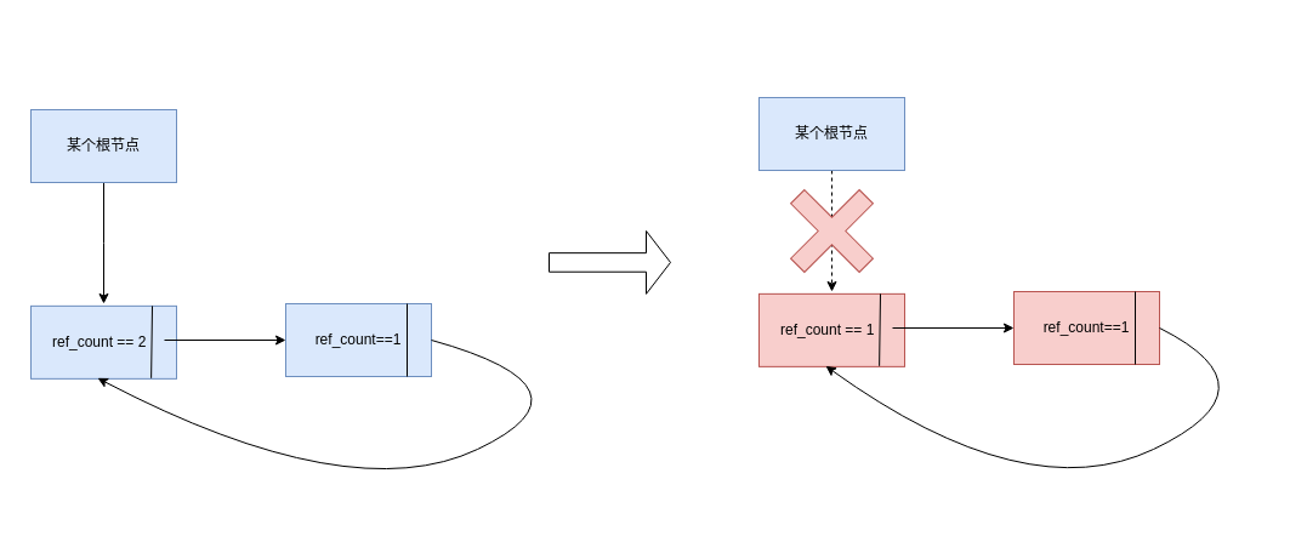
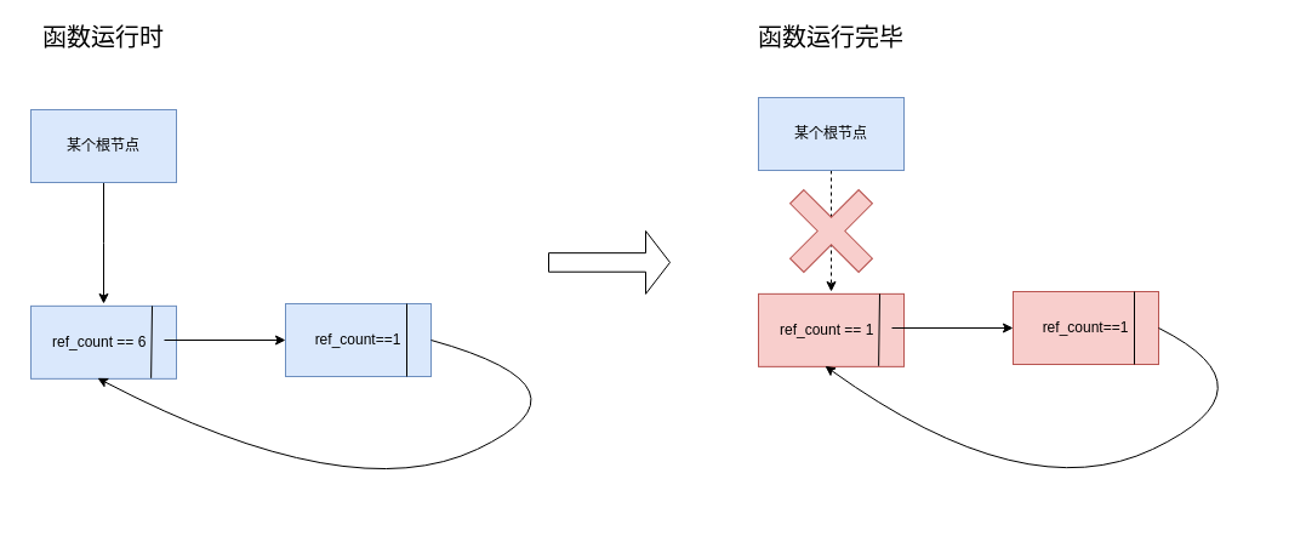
  <mxCell id="0" />
  <mxCell id="1" parent="0" />
- <mxCell id="2" value="ref_count == 2&amp;nbsp;&amp;nbsp;" style="rounded=0;whiteSpace=wrap;html=1;fillColor=#dae8fc;strokeColor=#6c8ebf;" vertex="1" parent="1"><mxGeometry x="25" y="251.86" width="120" height="60" as="geometry" /></mxCell>
+ <mxCell id="2" value="ref_count == 6&amp;nbsp;&amp;nbsp;" style="rounded=0;whiteSpace=wrap;html=1;fillColor=#dae8fc;strokeColor=#6c8ebf;" vertex="1" parent="1"><mxGeometry x="25" y="251.86" width="120" height="60" as="geometry" /></mxCell>
  <mxCell id="3" value="" style="endArrow=none;html=1;exitX=0.826;exitY=0.991;exitDx=0;exitDy=0;exitPerimeter=0;" edge="1" parent="1" source="2"><mxGeometry width="50" height="50" relative="1" as="geometry"><mxPoint x="115" y="190" as="sourcePoint" /><mxPoint x="125" y="251.86" as="targetPoint" /></mxGeometry></mxCell>
  <mxCell id="4" value="ref_count==1" style="rounded=0;whiteSpace=wrap;html=1;fillColor=#dae8fc;strokeColor=#6c8ebf;" vertex="1" parent="1"><mxGeometry x="235" y="250" width="120" height="60" as="geometry" /></mxCell>
  <mxCell id="5" value="" style="endArrow=none;html=1;" edge="1" parent="1"><mxGeometry width="50" height="50" relative="1" as="geometry"><mxPoint x="335" y="310" as="sourcePoint" /><mxPoint x="335" y="250" as="targetPoint" /></mxGeometry></mxCell>
  <mxCell id="6" value="" style="endArrow=classic;html=1;entryX=0;entryY=0.5;entryDx=0;entryDy=0;" edge="1" parent="1" target="4"><mxGeometry width="50" height="50" relative="1" as="geometry"><mxPoint x="135" y="280" as="sourcePoint" /><mxPoint x="585" y="401.86" as="targetPoint" /></mxGeometry></mxCell>
  <mxCell id="7" style="edgeStyle=orthogonalEdgeStyle;rounded=0;orthogonalLoop=1;jettySize=auto;html=1;exitX=0.5;exitY=1;exitDx=0;exitDy=0;" edge="1" parent="1" source="8"><mxGeometry relative="1" as="geometry"><mxPoint x="85" y="250" as="targetPoint" /></mxGeometry></mxCell>
  <mxCell id="8" value="某个根节点" style="rounded=0;whiteSpace=wrap;html=1;fillColor=#dae8fc;strokeColor=#6c8ebf;" vertex="1" parent="1"><mxGeometry x="25" y="90" width="120" height="60" as="geometry" /></mxCell>
  <mxCell id="9" value="" style="curved=1;endArrow=classic;html=1;exitX=1;exitY=0.5;exitDx=0;exitDy=0;entryX=0.458;entryY=0.991;entryDx=0;entryDy=0;entryPerimeter=0;" edge="1" parent="1" source="4" target="2"><mxGeometry width="50" height="50" relative="1" as="geometry"><mxPoint x="338" y="410" as="sourcePoint" /><mxPoint x="388" y="360" as="targetPoint" /><Array as="points"><mxPoint x="498" y="320" /><mxPoint x="288" y="420" /></Array></mxGeometry></mxCell>
  <mxCell id="10" value="ref_count == 1&amp;nbsp;&amp;nbsp;" style="rounded=0;whiteSpace=wrap;html=1;fillColor=#f8cecc;strokeColor=#b85450;" vertex="1" parent="1"><mxGeometry x="625" y="241.86" width="120" height="60" as="geometry" /></mxCell>
  <mxCell id="11" value="" style="endArrow=none;html=1;exitX=0.826;exitY=0.991;exitDx=0;exitDy=0;exitPerimeter=0;" edge="1" parent="1" source="10"><mxGeometry width="50" height="50" relative="1" as="geometry"><mxPoint x="715" y="180" as="sourcePoint" /><mxPoint x="725" y="241.86" as="targetPoint" /></mxGeometry></mxCell>
  <mxCell id="12" value="ref_count==1" style="rounded=0;whiteSpace=wrap;html=1;fillColor=#f8cecc;strokeColor=#b85450;" vertex="1" parent="1"><mxGeometry x="835" y="240" width="120" height="60" as="geometry" /></mxCell>
  <mxCell id="13" value="" style="endArrow=none;html=1;" edge="1" parent="1"><mxGeometry width="50" height="50" relative="1" as="geometry"><mxPoint x="935" y="300" as="sourcePoint" /><mxPoint x="935" y="240" as="targetPoint" /></mxGeometry></mxCell>
  <mxCell id="14" value="" style="endArrow=classic;html=1;entryX=0;entryY=0.5;entryDx=0;entryDy=0;" edge="1" parent="1" target="12"><mxGeometry width="50" height="50" relative="1" as="geometry"><mxPoint x="735" y="270" as="sourcePoint" /><mxPoint x="1185" y="391.86" as="targetPoint" /></mxGeometry></mxCell>
  <mxCell id="15" style="edgeStyle=orthogonalEdgeStyle;rounded=0;orthogonalLoop=1;jettySize=auto;html=1;dashed=1;" edge="1" parent="1"><mxGeometry relative="1" as="geometry"><mxPoint x="685" y="240" as="targetPoint" /><mxPoint x="685" y="140" as="sourcePoint" /></mxGeometry></mxCell>
  <mxCell id="16" value="某个根节点" style="rounded=0;whiteSpace=wrap;html=1;fillColor=#dae8fc;strokeColor=#6c8ebf;" vertex="1" parent="1"><mxGeometry x="625" y="80" width="120" height="60" as="geometry" /></mxCell>
  <mxCell id="17" value="" style="curved=1;endArrow=classic;html=1;exitX=1;exitY=0.5;exitDx=0;exitDy=0;entryX=0.458;entryY=0.991;entryDx=0;entryDy=0;entryPerimeter=0;" edge="1" parent="1" source="12" target="10"><mxGeometry width="50" height="50" relative="1" as="geometry"><mxPoint x="895" y="410" as="sourcePoint" /><mxPoint x="945" y="360" as="targetPoint" /><Array as="points"><mxPoint x="1055" y="320" /><mxPoint x="845" y="420" /></Array></mxGeometry></mxCell>
  <mxCell id="18" value="" style="shape=cross;whiteSpace=wrap;html=1;direction=south;rotation=-45;fillColor=#f8cecc;strokeColor=#b85450;" vertex="1" parent="1"><mxGeometry x="645" y="150" width="80" height="80" as="geometry" /></mxCell>
  <mxCell id="19" value="" style="shape=singleArrow;whiteSpace=wrap;html=1;" vertex="1" parent="1"><mxGeometry x="452" y="190" width="100" height="51.86" as="geometry" /></mxCell>
+ <mxCell id="20" value="函数运行时" style="text;html=1;strokeColor=none;fillColor=none;align=center;verticalAlign=middle;whiteSpace=wrap;rounded=0;perimeterSpacing=0;fontSize=20;" vertex="1" parent="1"><mxGeometry x="20" y="20" width="130" height="20" as="geometry" /></mxCell>
+ <mxCell id="21" value="函数运行完毕" style="text;html=1;strokeColor=none;fillColor=none;align=center;verticalAlign=middle;whiteSpace=wrap;rounded=0;perimeterSpacing=0;fontSize=20;" vertex="1" parent="1"><mxGeometry x="620" y="20" width="130" height="20" as="geometry" /></mxCell>
